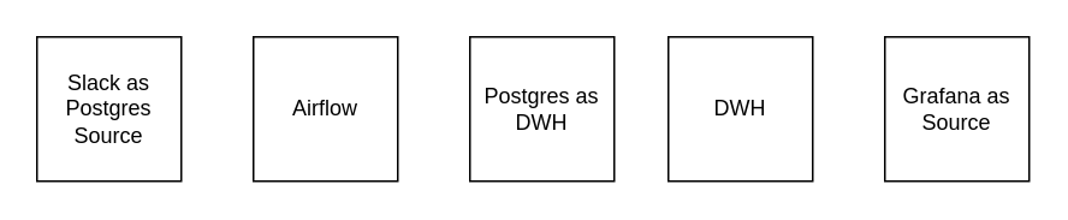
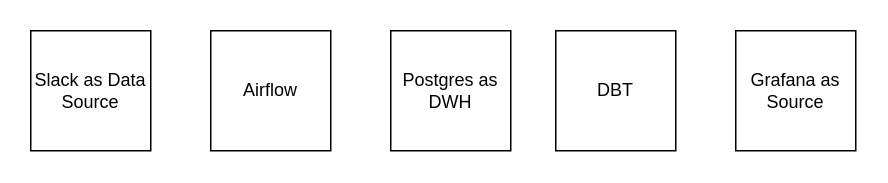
  <mxCell id="0" />
  <mxCell id="1" parent="0" />
  <mxCell id="2" value="Airflow" style="whiteSpace=wrap;html=1;aspect=fixed;" vertex="1" parent="1"><mxGeometry x="140" y="20" width="80" height="80" as="geometry" /></mxCell>
  <mxCell id="3" value="Postgres as DWH" style="whiteSpace=wrap;html=1;aspect=fixed;" vertex="1" parent="1"><mxGeometry x="260" y="20" width="80" height="80" as="geometry" /></mxCell>
- <mxCell id="4" value="DWH" style="whiteSpace=wrap;html=1;aspect=fixed;" vertex="1" parent="1"><mxGeometry x="370" y="20" width="80" height="80" as="geometry" /></mxCell>
+ <mxCell id="4" value="DBT" style="whiteSpace=wrap;html=1;aspect=fixed;" vertex="1" parent="1"><mxGeometry x="370" y="20" width="80" height="80" as="geometry" /></mxCell>
  <mxCell id="5" value="Grafana as Source" style="whiteSpace=wrap;html=1;aspect=fixed;" vertex="1" parent="1"><mxGeometry x="490" y="20" width="80" height="80" as="geometry" /></mxCell>
- <mxCell id="6" value="Slack as Postgres Source" style="whiteSpace=wrap;html=1;aspect=fixed;" vertex="1" parent="1"><mxGeometry x="20" y="20" width="80" height="80" as="geometry" /></mxCell>
+ <mxCell id="6" value="Slack as Data Source" style="whiteSpace=wrap;html=1;aspect=fixed;" vertex="1" parent="1"><mxGeometry x="20" y="20" width="80" height="80" as="geometry" /></mxCell>
